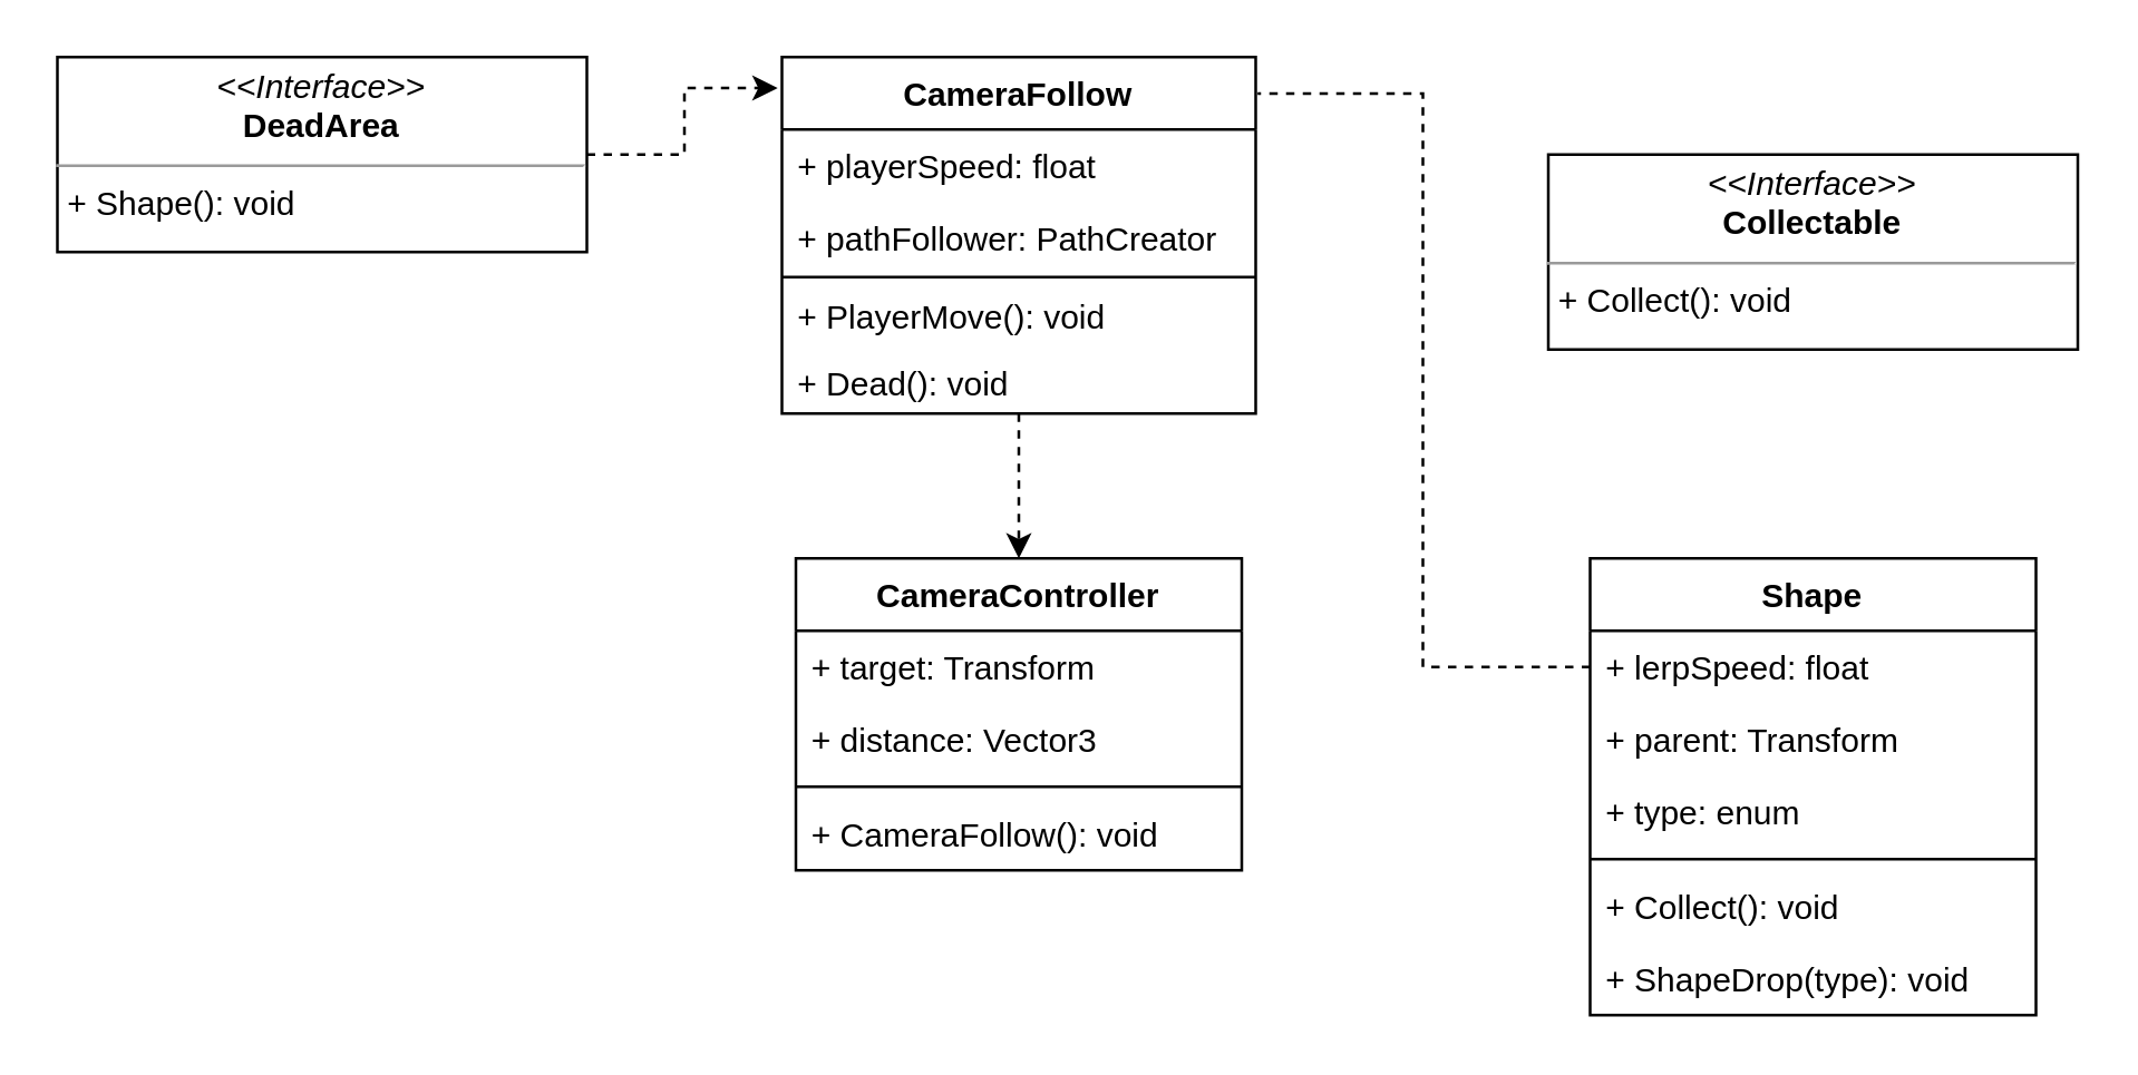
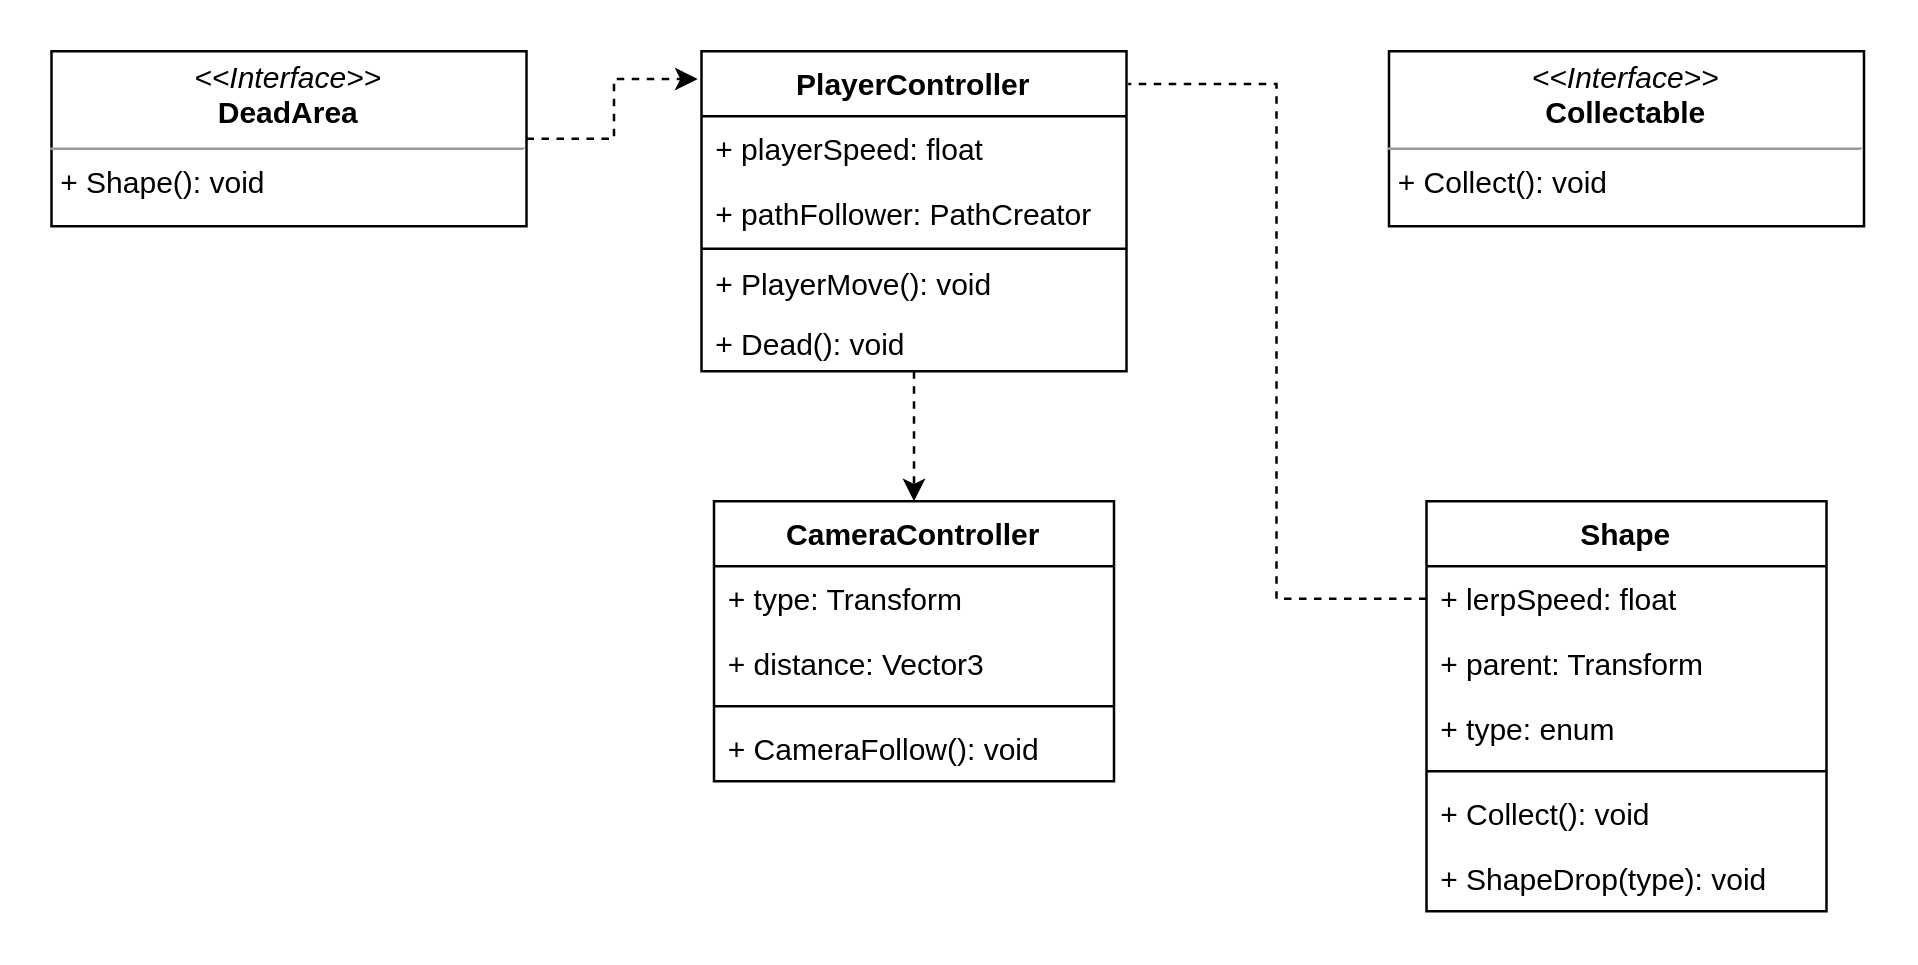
  <mxCell id="0" />
  <mxCell id="1" parent="0" />
  <mxCell id="2" style="edgeStyle=orthogonalEdgeStyle;rounded=0;orthogonalLoop=1;jettySize=auto;html=1;entryX=0.5;entryY=0;entryDx=0;entryDy=0;dashed=1;" edge="1" parent="1" source="3" target="18"><mxGeometry relative="1" as="geometry" /></mxCell>
- <mxCell id="3" value="CameraFollow" style="swimlane;fontStyle=1;align=center;verticalAlign=top;childLayout=stackLayout;horizontal=1;startSize=26;horizontalStack=0;resizeParent=1;resizeParentMax=0;resizeLast=0;collapsible=1;marginBottom=0;" parent="1" vertex="1"><mxGeometry x="280" y="20" width="170" height="128" as="geometry"><mxRectangle x="50" y="100" width="130" height="30" as="alternateBounds" /></mxGeometry></mxCell>
+ <mxCell id="3" value="PlayerController" style="swimlane;fontStyle=1;align=center;verticalAlign=top;childLayout=stackLayout;horizontal=1;startSize=26;horizontalStack=0;resizeParent=1;resizeParentMax=0;resizeLast=0;collapsible=1;marginBottom=0;" parent="1" vertex="1"><mxGeometry x="280" y="20" width="170" height="128" as="geometry"><mxRectangle x="50" y="100" width="130" height="30" as="alternateBounds" /></mxGeometry></mxCell>
  <mxCell id="4" value="+ playerSpeed: float" style="text;strokeColor=none;fillColor=none;align=left;verticalAlign=top;spacingLeft=4;spacingRight=4;overflow=hidden;rotatable=0;points=[[0,0.5],[1,0.5]];portConstraint=eastwest;" parent="3" vertex="1"><mxGeometry y="26" width="170" height="26" as="geometry" /></mxCell>
  <mxCell id="5" value="+ pathFollower: PathCreator" style="text;strokeColor=none;fillColor=none;align=left;verticalAlign=top;spacingLeft=4;spacingRight=4;overflow=hidden;rotatable=0;points=[[0,0.5],[1,0.5]];portConstraint=eastwest;" vertex="1" parent="3"><mxGeometry y="52" width="170" height="26" as="geometry" /></mxCell>
  <mxCell id="6" value="" style="line;strokeWidth=1;fillColor=none;align=left;verticalAlign=middle;spacingTop=-1;spacingLeft=3;spacingRight=3;rotatable=0;labelPosition=right;points=[];portConstraint=eastwest;" parent="3" vertex="1"><mxGeometry y="78" width="170" height="2" as="geometry" /></mxCell>
  <mxCell id="7" value="+ PlayerMove(): void" style="text;strokeColor=none;fillColor=none;align=left;verticalAlign=top;spacingLeft=4;spacingRight=4;overflow=hidden;rotatable=0;points=[[0,0.5],[1,0.5]];portConstraint=eastwest;" parent="3" vertex="1"><mxGeometry y="80" width="170" height="24" as="geometry" /></mxCell>
  <mxCell id="8" value="+ Dead(): void" style="text;strokeColor=none;fillColor=none;align=left;verticalAlign=top;spacingLeft=4;spacingRight=4;overflow=hidden;rotatable=0;points=[[0,0.5],[1,0.5]];portConstraint=eastwest;" vertex="1" parent="3"><mxGeometry y="104" width="170" height="24" as="geometry" /></mxCell>
- <mxCell id="9" value="&lt;p style=&quot;margin:0px;margin-top:4px;text-align:center;&quot;&gt;&lt;i&gt;&amp;lt;&amp;lt;Interface&amp;gt;&amp;gt;&lt;/i&gt;&lt;br&gt;&lt;b&gt;Collectable&lt;/b&gt;&lt;/p&gt;&lt;hr size=&quot;1&quot;&gt;&lt;p style=&quot;margin:0px;margin-left:4px;&quot;&gt;&lt;span style=&quot;background-color: initial;&quot;&gt;+ Collect(): void&lt;/span&gt;&lt;br&gt;&lt;/p&gt;" style="verticalAlign=top;align=left;overflow=fill;fontSize=12;fontFamily=Helvetica;html=1;" vertex="1" parent="1"><mxGeometry x="555" y="55" width="190" height="70" as="geometry" /></mxCell>
+ <mxCell id="9" value="&lt;p style=&quot;margin:0px;margin-top:4px;text-align:center;&quot;&gt;&lt;i&gt;&amp;lt;&amp;lt;Interface&amp;gt;&amp;gt;&lt;/i&gt;&lt;br&gt;&lt;b&gt;Collectable&lt;/b&gt;&lt;/p&gt;&lt;hr size=&quot;1&quot;&gt;&lt;p style=&quot;margin:0px;margin-left:4px;&quot;&gt;&lt;span style=&quot;background-color: initial;&quot;&gt;+ Collect(): void&lt;/span&gt;&lt;br&gt;&lt;/p&gt;" style="verticalAlign=top;align=left;overflow=fill;fontSize=12;fontFamily=Helvetica;html=1;" vertex="1" parent="1"><mxGeometry x="555" y="20" width="190" height="70" as="geometry" /></mxCell>
  <mxCell id="10" value="Shape" style="swimlane;fontStyle=1;align=center;verticalAlign=top;childLayout=stackLayout;horizontal=1;startSize=26;horizontalStack=0;resizeParent=1;resizeParentMax=0;resizeLast=0;collapsible=1;marginBottom=0;" vertex="1" parent="1"><mxGeometry x="570" y="200" width="160" height="164" as="geometry" /></mxCell>
  <mxCell id="11" value="+ lerpSpeed: float" style="text;strokeColor=none;fillColor=none;align=left;verticalAlign=top;spacingLeft=4;spacingRight=4;overflow=hidden;rotatable=0;points=[[0,0.5],[1,0.5]];portConstraint=eastwest;" vertex="1" parent="10"><mxGeometry y="26" width="160" height="26" as="geometry" /></mxCell>
  <mxCell id="12" value="+ parent: Transform" style="text;strokeColor=none;fillColor=none;align=left;verticalAlign=top;spacingLeft=4;spacingRight=4;overflow=hidden;rotatable=0;points=[[0,0.5],[1,0.5]];portConstraint=eastwest;" vertex="1" parent="10"><mxGeometry y="52" width="160" height="26" as="geometry" /></mxCell>
  <mxCell id="13" value="+ type: enum" style="text;strokeColor=none;fillColor=none;align=left;verticalAlign=top;spacingLeft=4;spacingRight=4;overflow=hidden;rotatable=0;points=[[0,0.5],[1,0.5]];portConstraint=eastwest;" vertex="1" parent="10"><mxGeometry y="78" width="160" height="26" as="geometry" /></mxCell>
  <mxCell id="14" value="" style="line;strokeWidth=1;fillColor=none;align=left;verticalAlign=middle;spacingTop=-1;spacingLeft=3;spacingRight=3;rotatable=0;labelPosition=right;points=[];portConstraint=eastwest;" vertex="1" parent="10"><mxGeometry y="104" width="160" height="8" as="geometry" /></mxCell>
  <mxCell id="15" value="+ Collect(): void" style="text;strokeColor=none;fillColor=none;align=left;verticalAlign=top;spacingLeft=4;spacingRight=4;overflow=hidden;rotatable=0;points=[[0,0.5],[1,0.5]];portConstraint=eastwest;" vertex="1" parent="10"><mxGeometry y="112" width="160" height="26" as="geometry" /></mxCell>
  <mxCell id="16" value="+ ShapeDrop(type): void" style="text;strokeColor=none;fillColor=none;align=left;verticalAlign=top;spacingLeft=4;spacingRight=4;overflow=hidden;rotatable=0;points=[[0,0.5],[1,0.5]];portConstraint=eastwest;" vertex="1" parent="10"><mxGeometry y="138" width="160" height="26" as="geometry" /></mxCell>
  <mxCell id="17" style="edgeStyle=orthogonalEdgeStyle;rounded=0;orthogonalLoop=1;jettySize=auto;html=1;entryX=1.004;entryY=0.102;entryDx=0;entryDy=0;entryPerimeter=0;dashed=1;endArrow=none;" edge="1" parent="1" source="11" target="3"><mxGeometry relative="1" as="geometry" /></mxCell>
  <mxCell id="18" value="CameraController" style="swimlane;fontStyle=1;align=center;verticalAlign=top;childLayout=stackLayout;horizontal=1;startSize=26;horizontalStack=0;resizeParent=1;resizeParentMax=0;resizeLast=0;collapsible=1;marginBottom=0;" vertex="1" parent="1"><mxGeometry x="285" y="200" width="160" height="112" as="geometry" /></mxCell>
- <mxCell id="19" value="+ target: Transform" style="text;strokeColor=none;fillColor=none;align=left;verticalAlign=top;spacingLeft=4;spacingRight=4;overflow=hidden;rotatable=0;points=[[0,0.5],[1,0.5]];portConstraint=eastwest;dashed=1;" vertex="1" parent="18"><mxGeometry y="26" width="160" height="26" as="geometry" /></mxCell>
+ <mxCell id="19" value="+ type: Transform" style="text;strokeColor=none;fillColor=none;align=left;verticalAlign=top;spacingLeft=4;spacingRight=4;overflow=hidden;rotatable=0;points=[[0,0.5],[1,0.5]];portConstraint=eastwest;dashed=1;" vertex="1" parent="18"><mxGeometry y="26" width="160" height="26" as="geometry" /></mxCell>
  <mxCell id="20" value="+ distance: Vector3" style="text;strokeColor=none;fillColor=none;align=left;verticalAlign=top;spacingLeft=4;spacingRight=4;overflow=hidden;rotatable=0;points=[[0,0.5],[1,0.5]];portConstraint=eastwest;dashed=1;" vertex="1" parent="18"><mxGeometry y="52" width="160" height="26" as="geometry" /></mxCell>
  <mxCell id="21" value="" style="line;strokeWidth=1;fillColor=none;align=left;verticalAlign=middle;spacingTop=-1;spacingLeft=3;spacingRight=3;rotatable=0;labelPosition=right;points=[];portConstraint=eastwest;" vertex="1" parent="18"><mxGeometry y="78" width="160" height="8" as="geometry" /></mxCell>
  <mxCell id="22" value="+ CameraFollow(): void" style="text;strokeColor=none;fillColor=none;align=left;verticalAlign=top;spacingLeft=4;spacingRight=4;overflow=hidden;rotatable=0;points=[[0,0.5],[1,0.5]];portConstraint=eastwest;dashed=1;" vertex="1" parent="18"><mxGeometry y="86" width="160" height="26" as="geometry" /></mxCell>
  <mxCell id="23" style="edgeStyle=orthogonalEdgeStyle;rounded=0;orthogonalLoop=1;jettySize=auto;html=1;entryX=-0.009;entryY=0.087;entryDx=0;entryDy=0;entryPerimeter=0;dashed=1;" edge="1" parent="1" source="24" target="3"><mxGeometry relative="1" as="geometry" /></mxCell>
  <mxCell id="24" value="&lt;p style=&quot;margin:0px;margin-top:4px;text-align:center;&quot;&gt;&lt;i&gt;&amp;lt;&amp;lt;Interface&amp;gt;&amp;gt;&lt;/i&gt;&lt;br&gt;&lt;b&gt;DeadArea&lt;/b&gt;&lt;/p&gt;&lt;hr size=&quot;1&quot;&gt;&lt;p style=&quot;margin:0px;margin-left:4px;&quot;&gt;&lt;span style=&quot;background-color: initial;&quot;&gt;+ Shape(): void&lt;/span&gt;&lt;br&gt;&lt;/p&gt;" style="verticalAlign=top;align=left;overflow=fill;fontSize=12;fontFamily=Helvetica;html=1;" vertex="1" parent="1"><mxGeometry x="20" y="20" width="190" height="70" as="geometry" /></mxCell>
